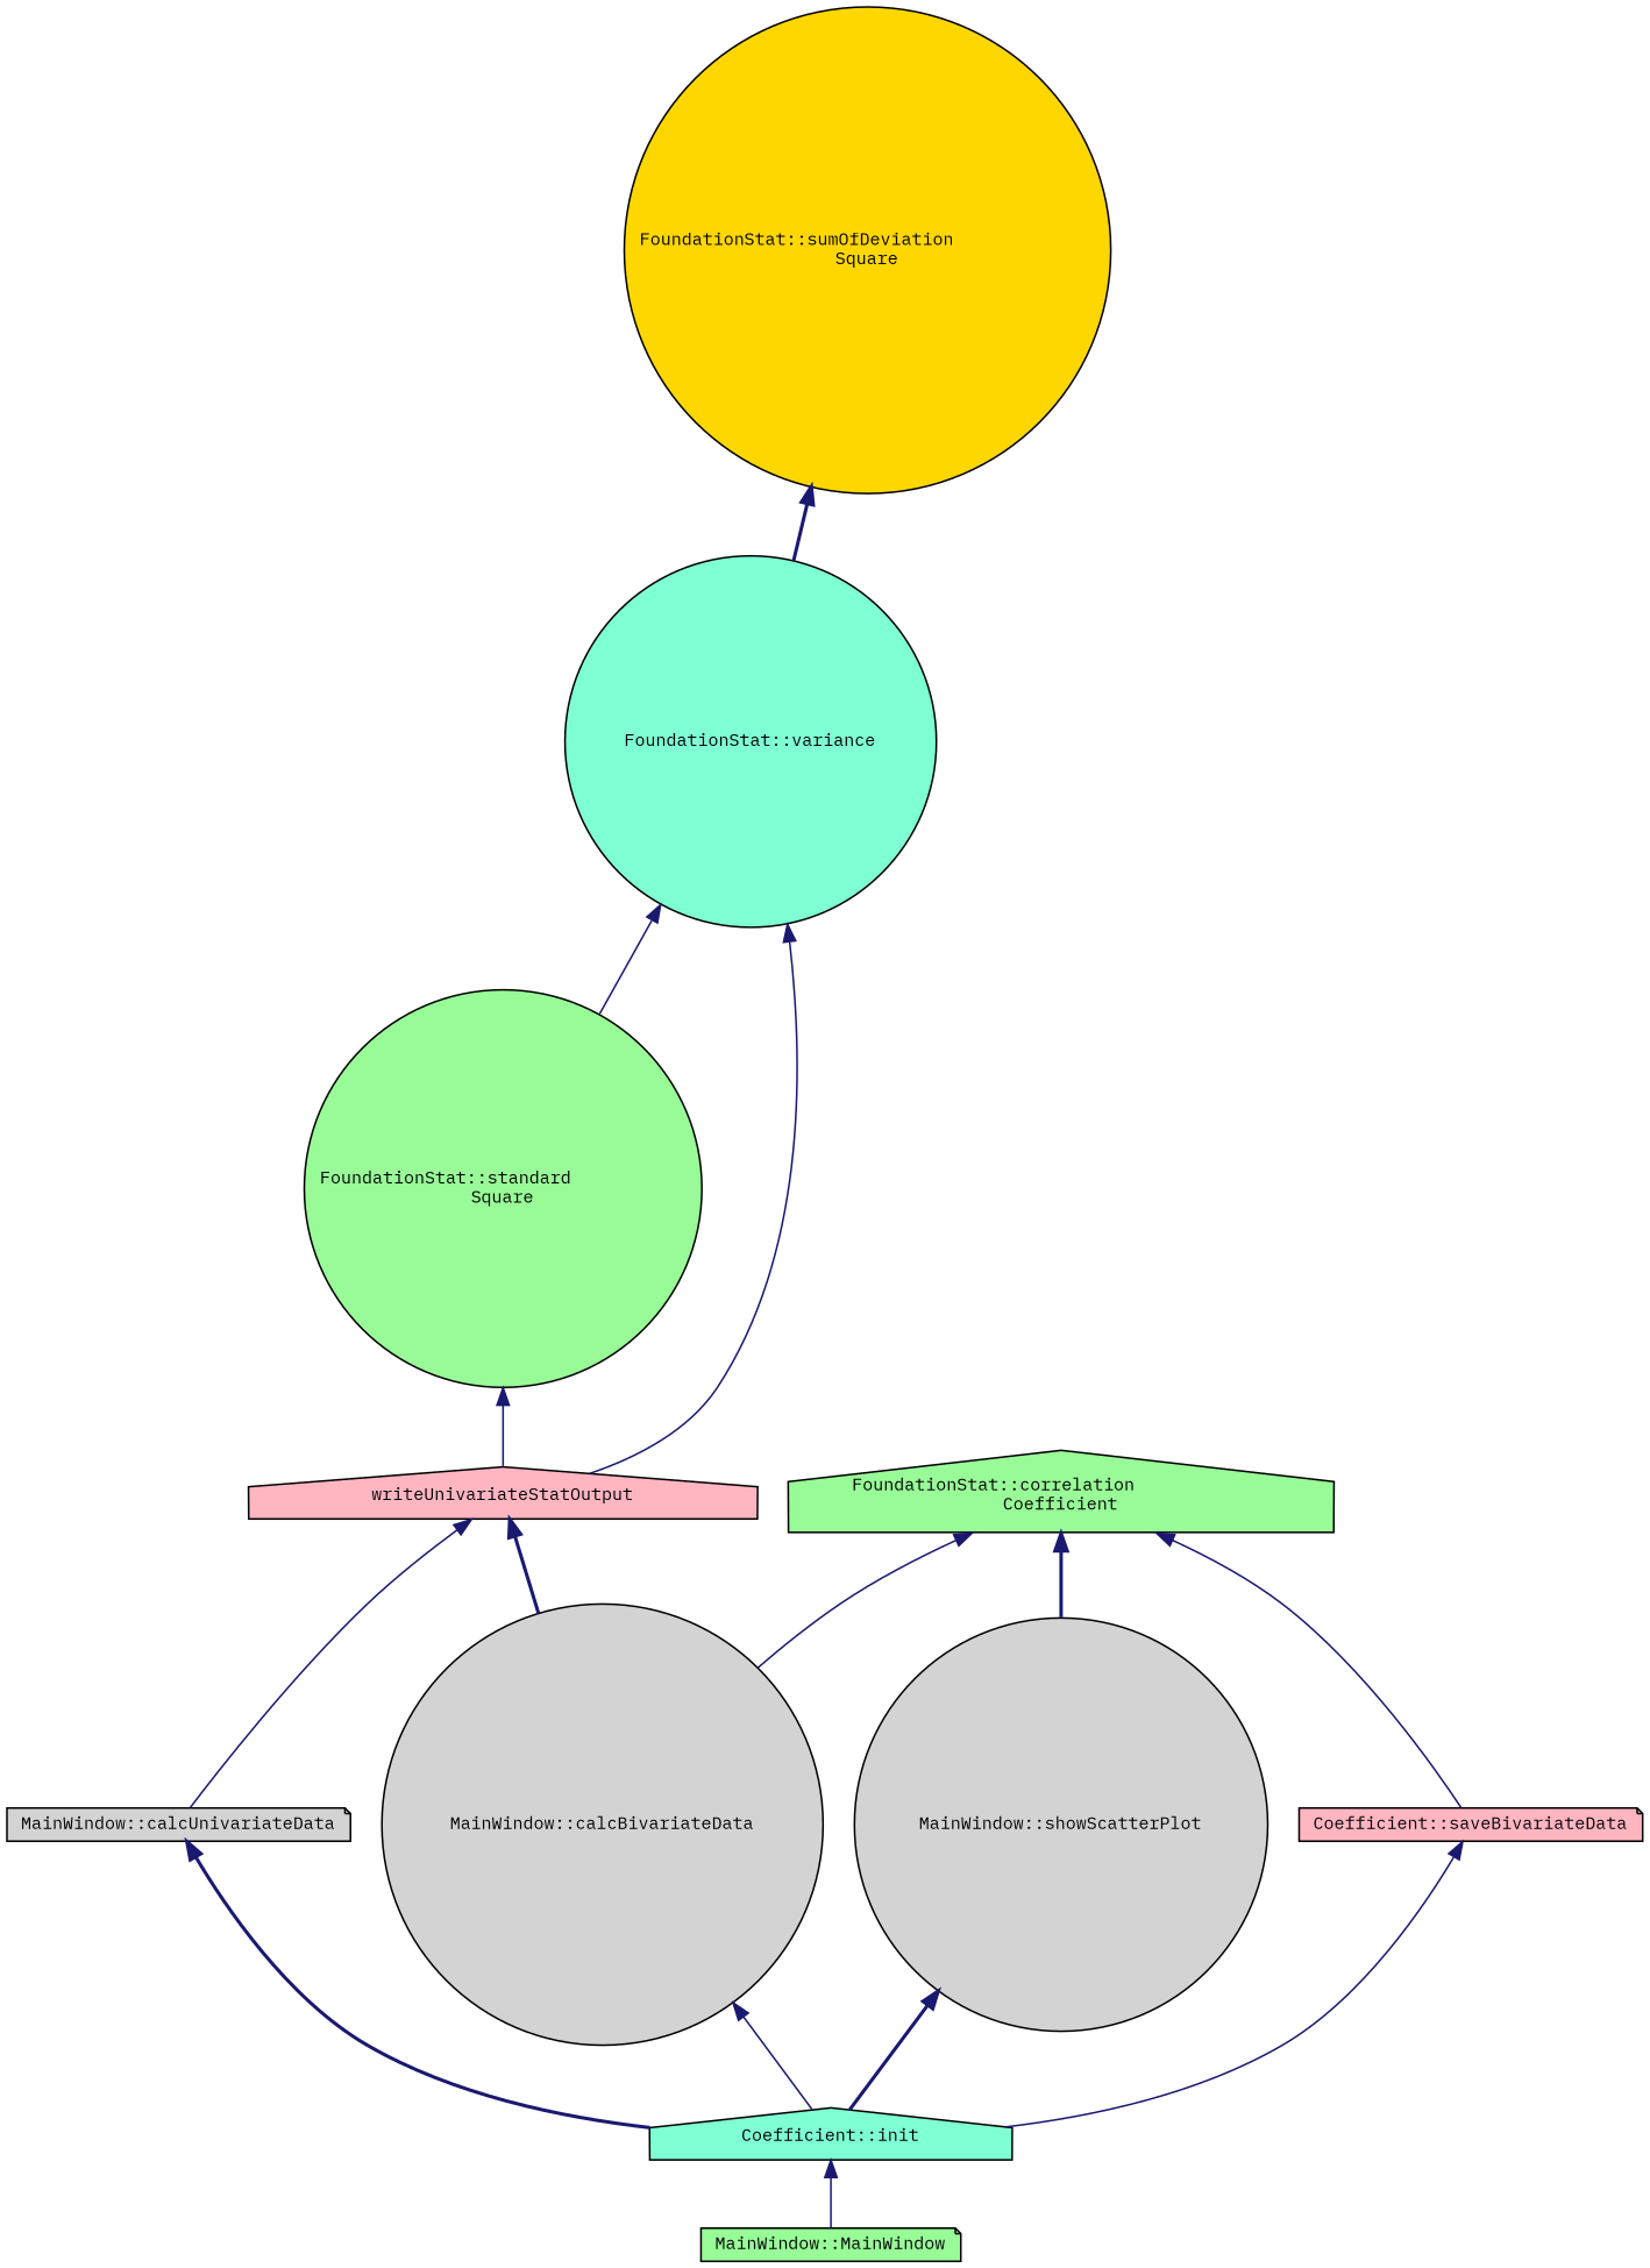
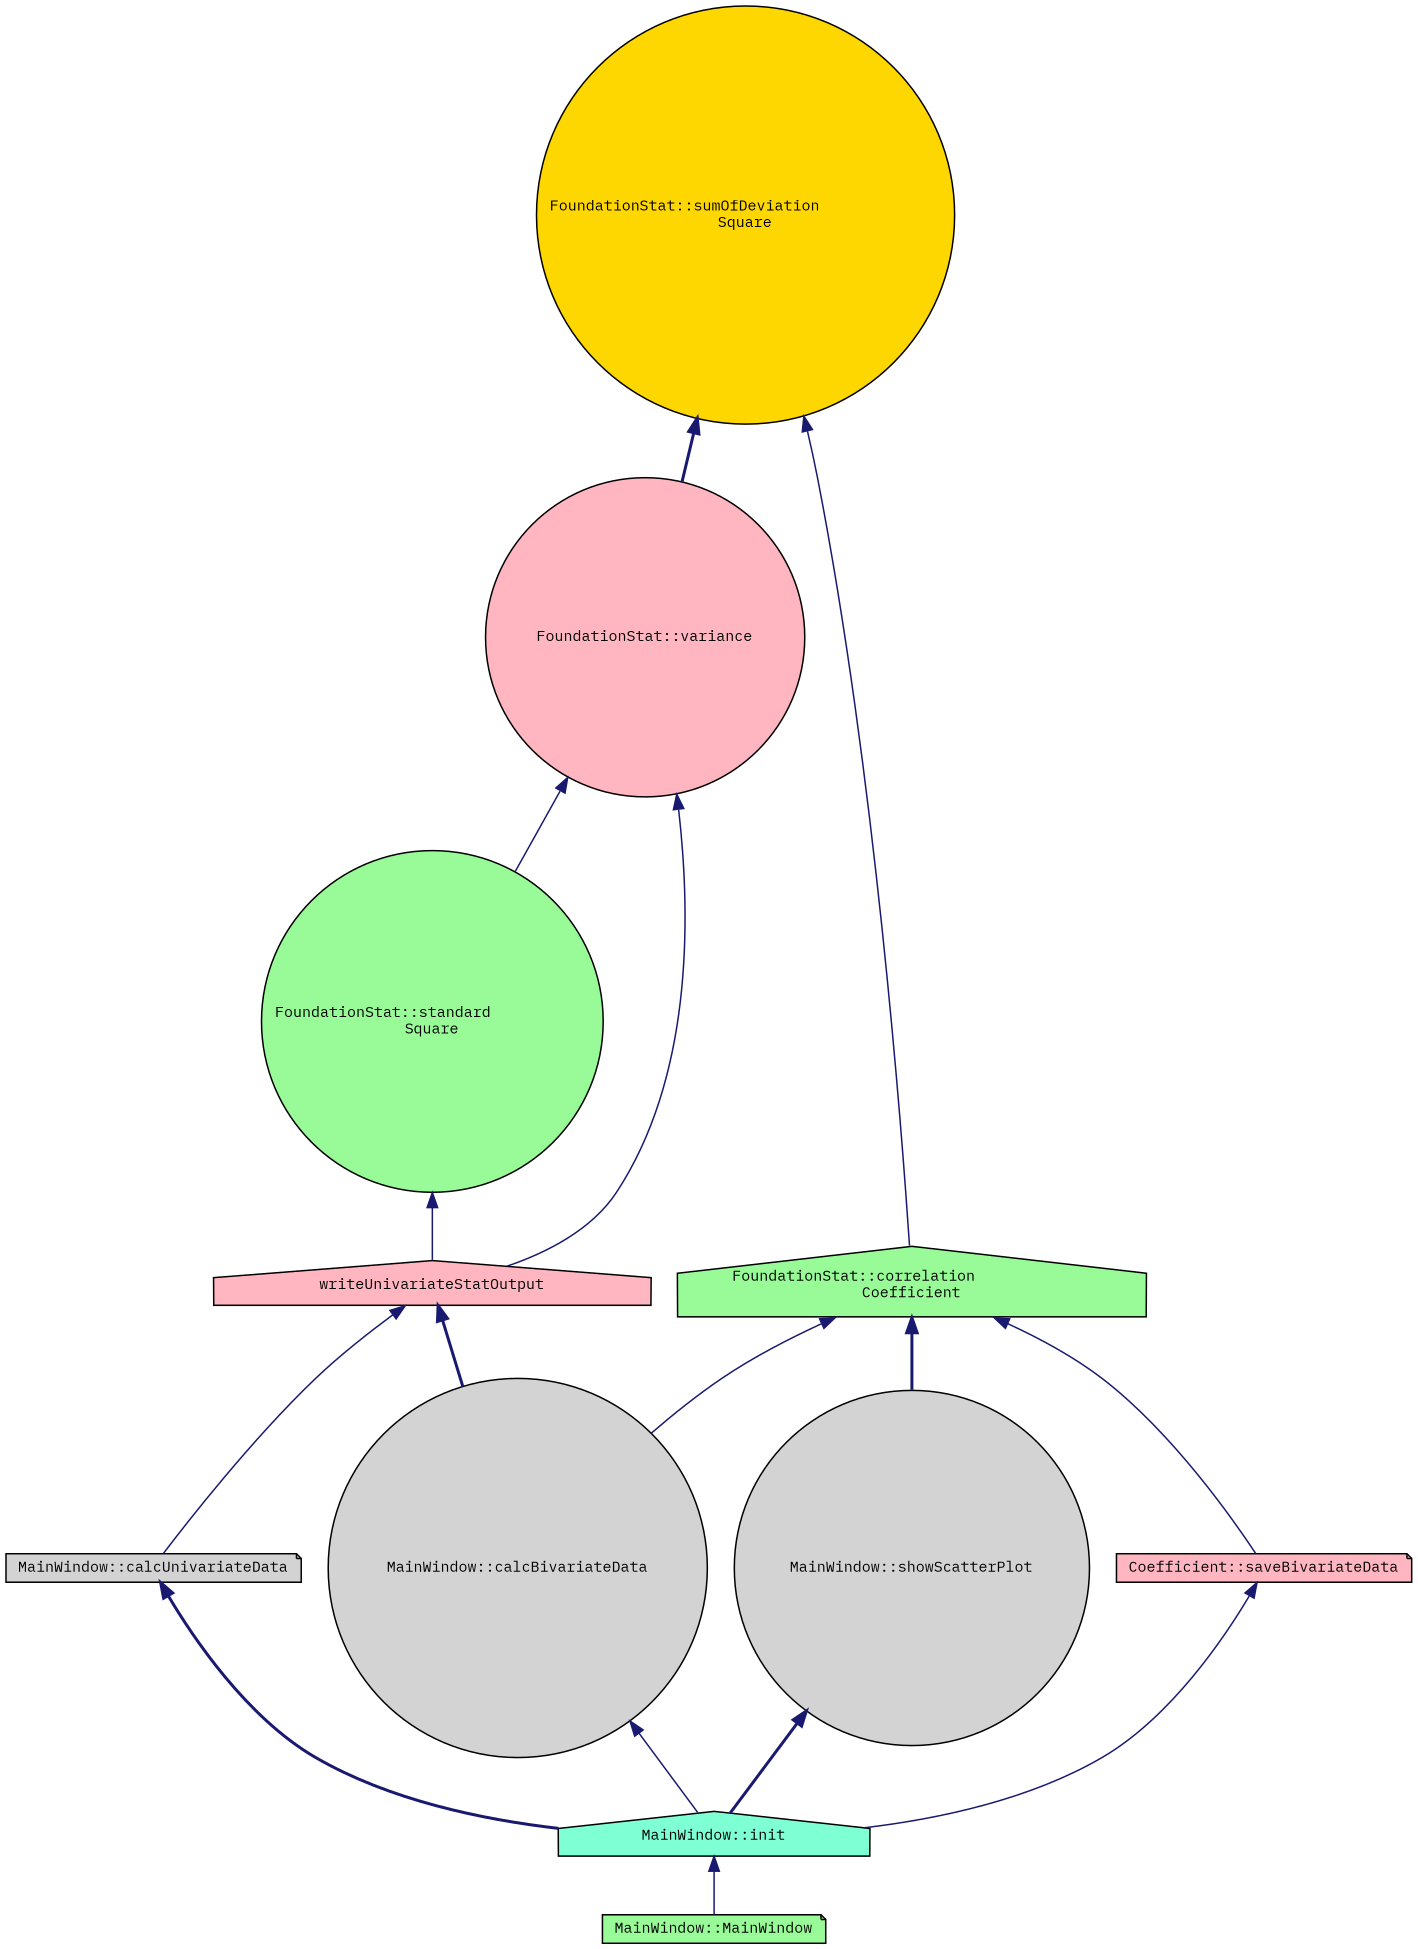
  digraph {
    fontname="IBM Plex Mono"
    rankdir=TB
    node [color=black fillcolor=palegreen fontname="IBM Plex Mono" fontsize=10 shape=circle style=filled]
    edge [color=midnightblue dir=back fontname="IBM Plex Mono" fontsize=10 labelfontname=Helvetica labelfontsize=10 style=solid]
    n1 [fillcolor=gold fontcolor=black height=0.2 label="FoundationStat::sumOfDeviation\lSquare" width=0.4]
-   n2 [fillcolor=aquamarine height=0.2 label="FoundationStat::variance" width=0.4]
+   n2 [fillcolor=lightpink height=0.2 label="FoundationStat::variance" width=0.4]
    n3 [height=0.2 label="FoundationStat::correlation\lCoefficient" shape=house width=0.4]
    n4 [height=0.2 label="FoundationStat::standard\lSquare" width=0.4]
    n5 [fillcolor=lightpink height=0.2 label=writeUnivariateStatOutput shape=house width=0.4]
    n6 [fillcolor=lightgrey height=0.2 label="MainWindow::calcBivariateData" width=0.4]
    n7 [fillcolor=lightgrey height=0.2 label="MainWindow::showScatterPlot" width=0.4]
    n8 [fillcolor=lightpink height=0.2 label="Coefficient::saveBivariateData" shape=note width=0.4]
    n9 [fillcolor=lightgrey height=0.2 label="MainWindow::calcUnivariateData" shape=note width=0.4]
-   n10 [fillcolor=aquamarine height=0.2 label="Coefficient::init" shape=house width=0.4]
+   n10 [fillcolor=aquamarine height=0.2 label="MainWindow::init" shape=house width=0.4]
    n11 [height=0.2 label="MainWindow::MainWindow" shape=note width=0.4]
    n1 -> n2 [style=bold]
+   n1 -> n3
    n2 -> n4
    n2 -> n5
    n3 -> n6
    n3 -> n7 [style=bold]
    n3 -> n8
    n4 -> n5
    n5 -> n6 [style=bold]
    n5 -> n9
    n6 -> n10
    n7 -> n10 [style=bold]
    n8 -> n10
    n9 -> n10 [style=bold]
    n10 -> n11
  }
